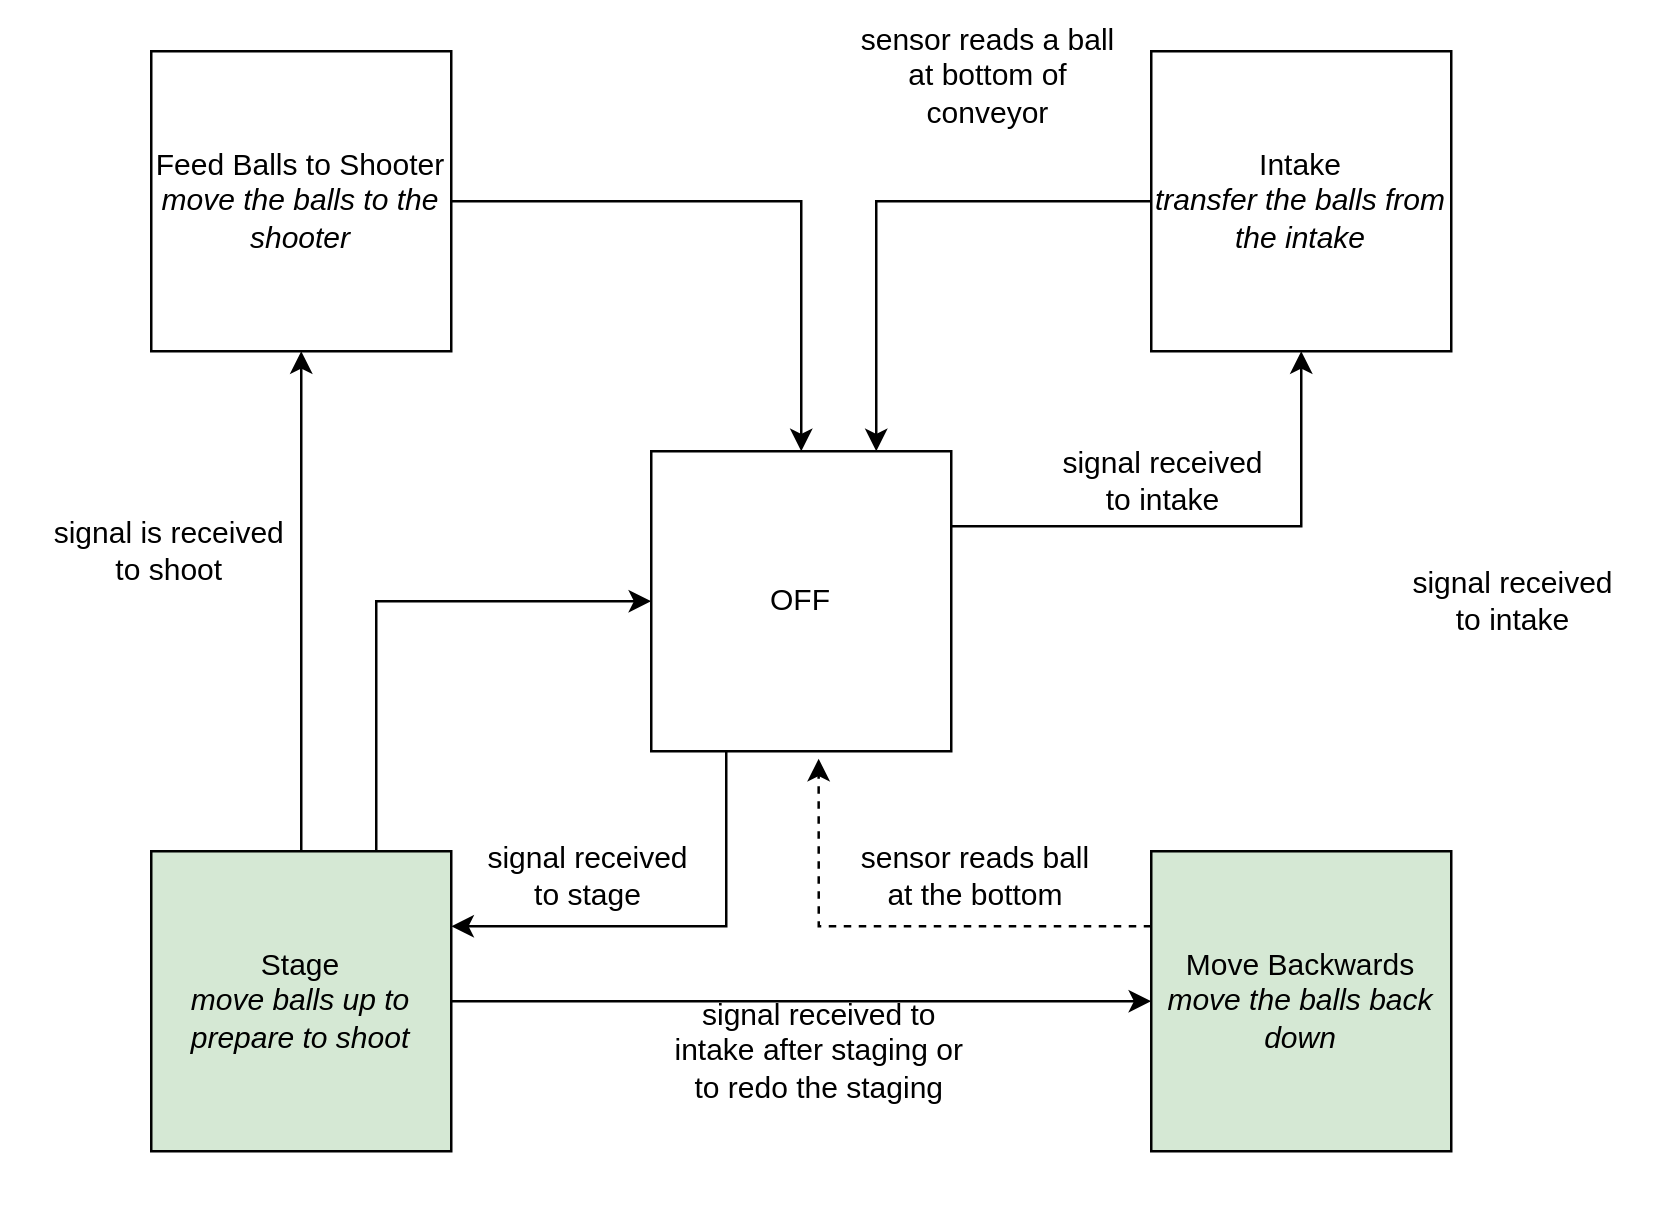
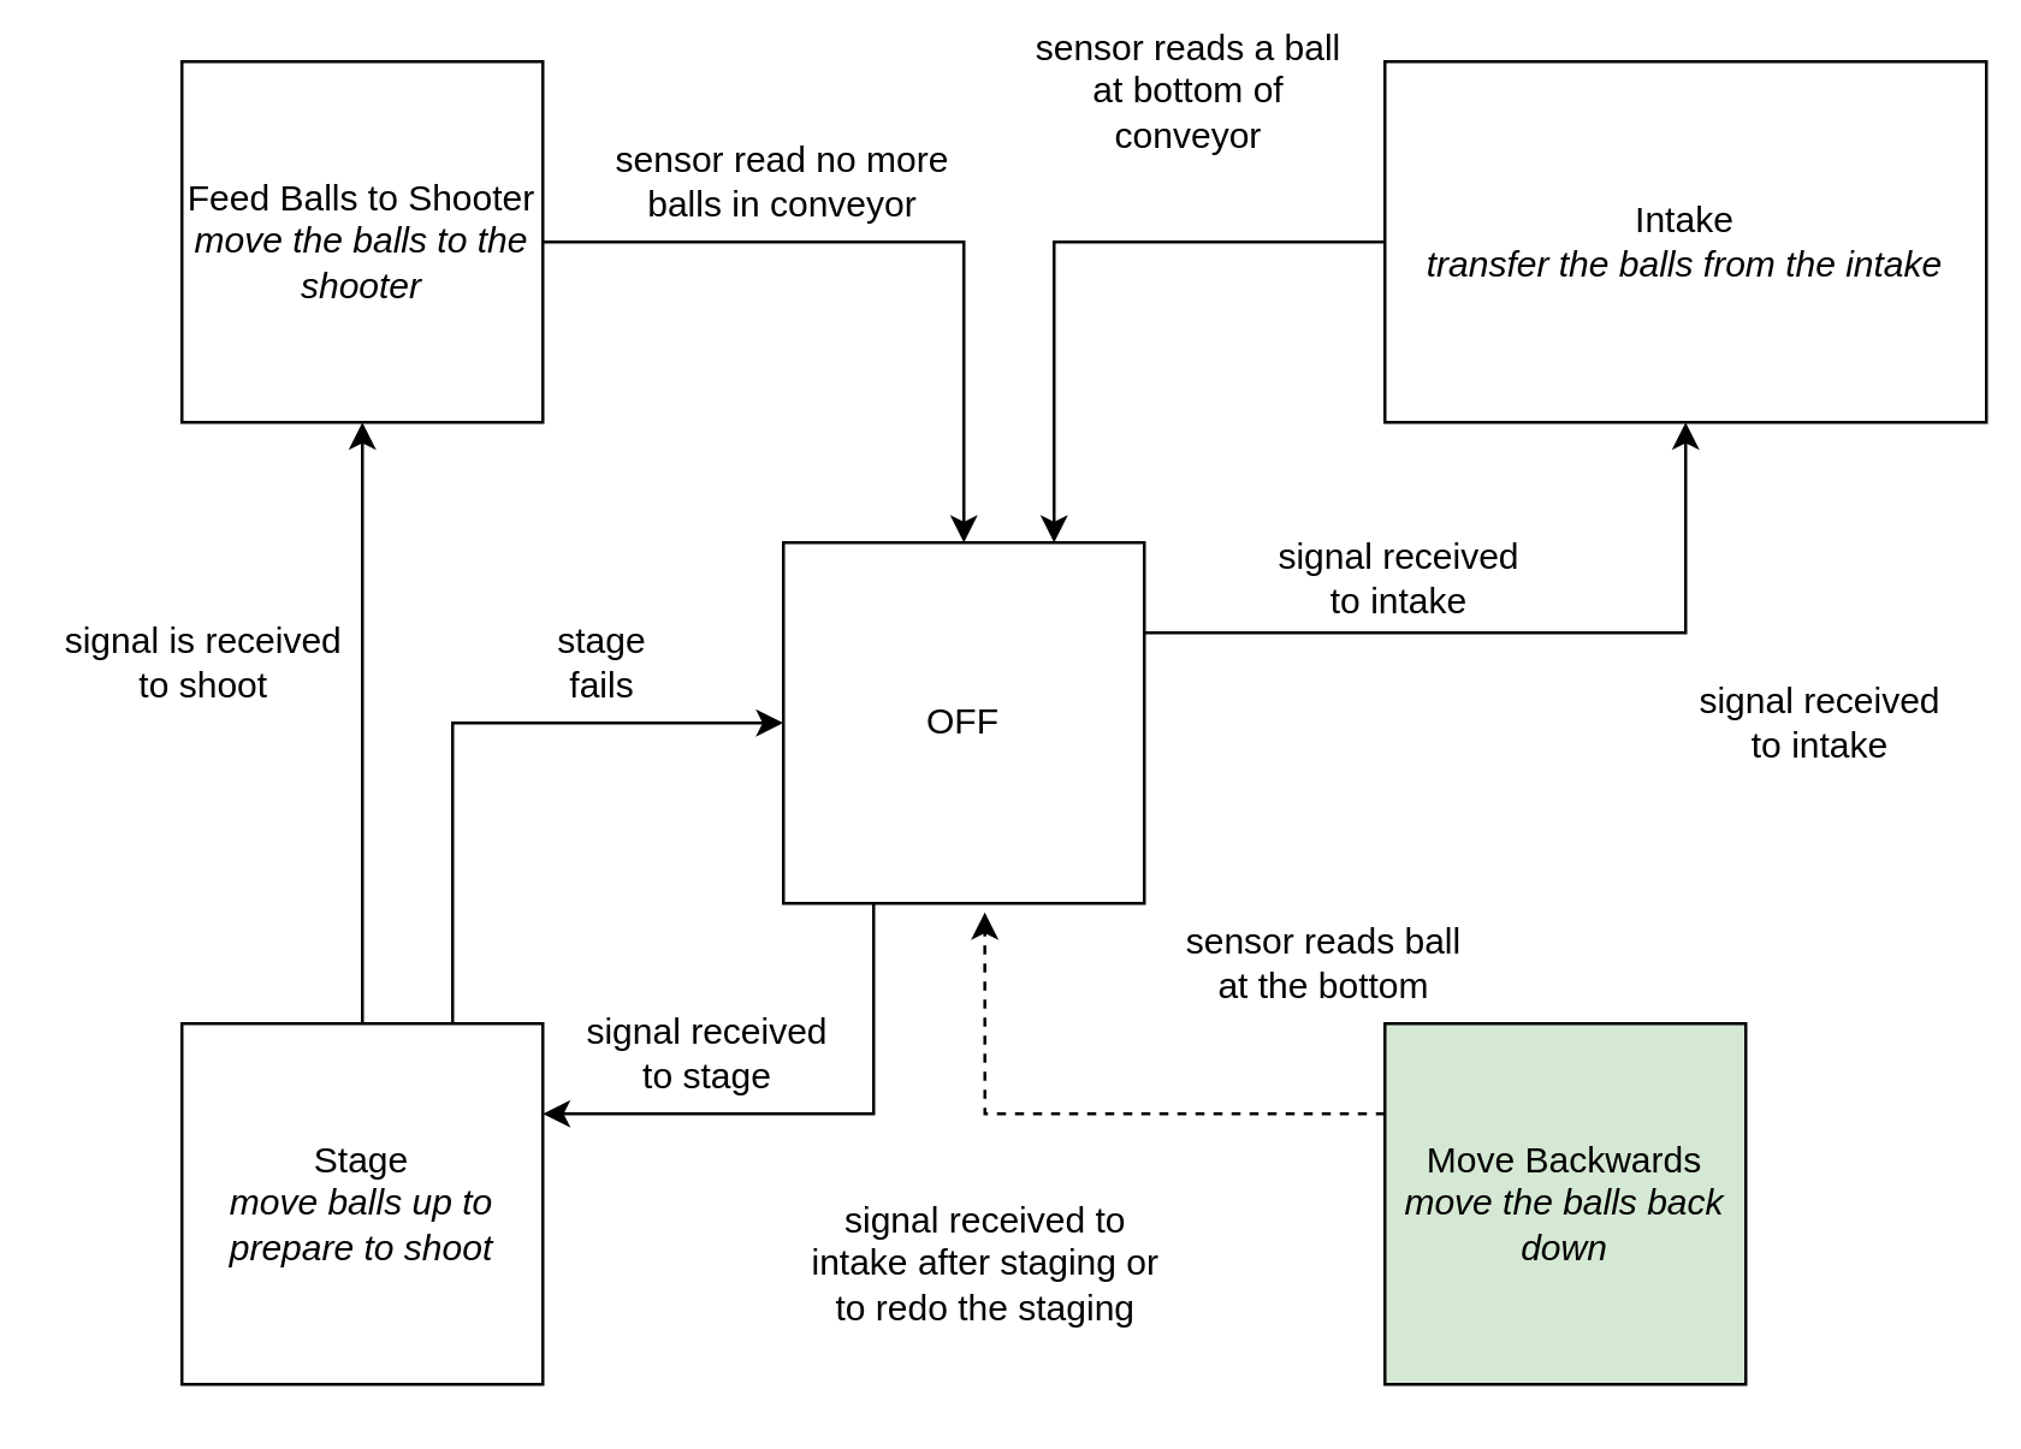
  <mxCell id="0" />
  <mxCell id="1" parent="0" />
  <mxCell id="2" style="edgeStyle=orthogonalEdgeStyle;rounded=0;orthogonalLoop=1;jettySize=auto;html=1;exitX=0.25;exitY=1;exitDx=0;exitDy=0;entryX=1;entryY=0.25;entryDx=0;entryDy=0;" edge="1" parent="1" source="3" target="14"><mxGeometry relative="1" as="geometry" /></mxCell>
  <mxCell id="3" value="OFF" style="rounded=0;whiteSpace=wrap;html=1;" vertex="1" parent="1"><mxGeometry x="260" y="180" width="120" height="120" as="geometry" /></mxCell>
  <mxCell id="4" style="edgeStyle=orthogonalEdgeStyle;rounded=0;orthogonalLoop=1;jettySize=auto;html=1;exitX=0;exitY=0.25;exitDx=0;exitDy=0;entryX=0.558;entryY=1.025;entryDx=0;entryDy=0;entryPerimeter=0;dashed=1;" edge="1" parent="1" source="5" target="3"><mxGeometry relative="1" as="geometry" /></mxCell>
  <mxCell id="5" value="&lt;div&gt;Move Backwards&lt;/div&gt;&lt;i&gt;move the balls back down&lt;/i&gt;" style="rounded=0;whiteSpace=wrap;html=1;fillColor=#d5e8d4;" vertex="1" parent="1"><mxGeometry x="460" y="340" width="120" height="120" as="geometry" /></mxCell>
  <mxCell id="6" style="edgeStyle=orthogonalEdgeStyle;rounded=0;orthogonalLoop=1;jettySize=auto;html=1;exitX=1;exitY=0.25;exitDx=0;exitDy=0;entryX=0.5;entryY=1;entryDx=0;entryDy=0;" edge="1" parent="1" source="3" target="8"><mxGeometry relative="1" as="geometry" /></mxCell>
  <mxCell id="7" style="edgeStyle=orthogonalEdgeStyle;rounded=0;orthogonalLoop=1;jettySize=auto;html=1;exitX=0;exitY=0.5;exitDx=0;exitDy=0;entryX=0.75;entryY=0;entryDx=0;entryDy=0;" edge="1" parent="1" source="8" target="3"><mxGeometry relative="1" as="geometry" /></mxCell>
- <mxCell id="8" value="&lt;div&gt;Intake&lt;/div&gt;&lt;i&gt;transfer the balls from the intake&lt;/i&gt;" style="rounded=0;whiteSpace=wrap;html=1;" vertex="1" parent="1"><mxGeometry x="460" y="20" width="120" height="120" as="geometry" /></mxCell>
+ <mxCell id="8" value="&lt;div&gt;Intake&lt;/div&gt;&lt;i&gt;transfer the balls from the intake&lt;/i&gt;" style="rounded=0;whiteSpace=wrap;html=1;" vertex="1" parent="1"><mxGeometry x="460" y="20" width="200" height="120" as="geometry" /></mxCell>
  <mxCell id="9" style="edgeStyle=orthogonalEdgeStyle;rounded=0;orthogonalLoop=1;jettySize=auto;html=1;exitX=1;exitY=0.5;exitDx=0;exitDy=0;entryX=0.5;entryY=0;entryDx=0;entryDy=0;" edge="1" parent="1" source="10" target="3"><mxGeometry relative="1" as="geometry" /></mxCell>
  <mxCell id="10" value="&lt;div&gt;Feed Balls to Shooter&lt;/div&gt;&lt;i&gt;move the balls to the shooter&lt;/i&gt;" style="rounded=0;whiteSpace=wrap;html=1;" vertex="1" parent="1"><mxGeometry x="60" y="20" width="120" height="120" as="geometry" /></mxCell>
  <mxCell id="11" style="edgeStyle=orthogonalEdgeStyle;rounded=0;orthogonalLoop=1;jettySize=auto;html=1;exitX=0.5;exitY=0;exitDx=0;exitDy=0;" edge="1" parent="1" source="14" target="10"><mxGeometry relative="1" as="geometry" /></mxCell>
- <mxCell id="12" style="edgeStyle=orthogonalEdgeStyle;rounded=0;orthogonalLoop=1;jettySize=auto;html=1;exitX=1;exitY=0.5;exitDx=0;exitDy=0;entryX=0;entryY=0.5;entryDx=0;entryDy=0;" edge="1" parent="1" source="14" target="5"><mxGeometry relative="1" as="geometry" /></mxCell>
  <mxCell id="13" style="edgeStyle=orthogonalEdgeStyle;rounded=0;orthogonalLoop=1;jettySize=auto;html=1;exitX=0.75;exitY=0;exitDx=0;exitDy=0;entryX=0;entryY=0.5;entryDx=0;entryDy=0;" edge="1" parent="1" source="14" target="3"><mxGeometry relative="1" as="geometry" /></mxCell>
- <mxCell id="14" value="&lt;div&gt;Stage&lt;/div&gt;&lt;i&gt;move balls up to prepare to shoot&lt;/i&gt;" style="rounded=0;whiteSpace=wrap;html=1;fillColor=#d5e8d4;" vertex="1" parent="1"><mxGeometry x="60" y="340" width="120" height="120" as="geometry" /></mxCell>
+ <mxCell id="14" value="&lt;div&gt;Stage&lt;/div&gt;&lt;i&gt;move balls up to prepare to shoot&lt;/i&gt;" style="rounded=0;whiteSpace=wrap;html=1;" vertex="1" parent="1"><mxGeometry x="60" y="340" width="120" height="120" as="geometry" /></mxCell>
+ <mxCell id="15" value="sensor read no more balls in conveyor" style="text;html=1;strokeColor=none;fillColor=none;align=center;verticalAlign=middle;whiteSpace=wrap;rounded=0;" vertex="1" parent="1"><mxGeometry x="200" y="50" width="120" height="20" as="geometry" /></mxCell>
  <mxCell id="16" value="signal is received to shoot" style="text;html=1;strokeColor=none;fillColor=none;align=center;verticalAlign=middle;whiteSpace=wrap;rounded=0;" vertex="1" parent="1"><mxGeometry x="20" y="210" width="95" height="20" as="geometry" /></mxCell>
+ <mxCell id="17" value="stage fails" style="text;html=1;strokeColor=none;fillColor=none;align=center;verticalAlign=middle;whiteSpace=wrap;rounded=0;" vertex="1" parent="1"><mxGeometry x="180" y="210" width="40" height="20" as="geometry" /></mxCell>
  <mxCell id="18" value="signal received to intake after staging or to redo the staging" style="text;html=1;strokeColor=none;fillColor=none;align=center;verticalAlign=middle;whiteSpace=wrap;rounded=0;" vertex="1" parent="1"><mxGeometry x="265" y="410" width="125" height="20" as="geometry" /></mxCell>
  <mxCell id="19" value="signal received to intake" style="text;html=1;strokeColor=none;fillColor=none;align=center;verticalAlign=middle;whiteSpace=wrap;rounded=0;" vertex="1" parent="1"><mxGeometry x="560" y="230" width="90" height="20" as="geometry" /></mxCell>
- <mxCell id="20" value="sensor reads ball at the bottom" style="text;html=1;strokeColor=none;fillColor=none;align=center;verticalAlign=middle;whiteSpace=wrap;rounded=0;" vertex="1" parent="1"><mxGeometry x="340" y="340" width="100" height="20" as="geometry" /></mxCell>
+ <mxCell id="20" value="sensor reads ball at the bottom" style="text;html=1;strokeColor=none;fillColor=none;align=center;verticalAlign=middle;whiteSpace=wrap;rounded=0;" vertex="1" parent="1"><mxGeometry x="390" y="310" width="100" height="20" as="geometry" /></mxCell>
  <mxCell id="21" value="signal received to stage" style="text;html=1;strokeColor=none;fillColor=none;align=center;verticalAlign=middle;whiteSpace=wrap;rounded=0;" vertex="1" parent="1"><mxGeometry x="190" y="340" width="90" height="20" as="geometry" /></mxCell>
  <mxCell id="22" value="signal received to intake" style="text;html=1;strokeColor=none;fillColor=none;align=center;verticalAlign=middle;whiteSpace=wrap;rounded=0;" vertex="1" parent="1"><mxGeometry x="420" y="182" width="90" height="20" as="geometry" /></mxCell>
  <mxCell id="23" value="sensor reads a ball at bottom of conveyor" style="text;html=1;strokeColor=none;fillColor=none;align=center;verticalAlign=middle;whiteSpace=wrap;rounded=0;" vertex="1" parent="1"><mxGeometry x="340" y="20" width="110" height="20" as="geometry" /></mxCell>
